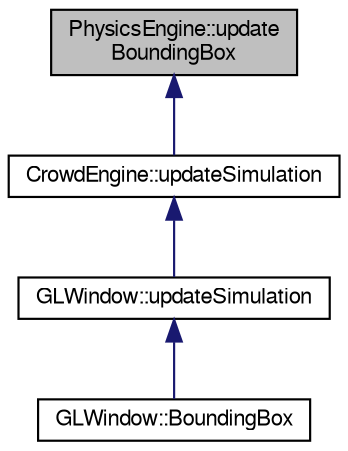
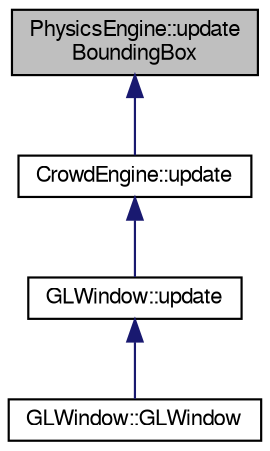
  digraph {
    rankdir=TB
    node [color=black fillcolor=white fontname=FreeSans fontsize=10 shape=record style=filled]
    edge [color=midnightblue dir=back fontname=FreeSans fontsize=10 labelfontname=FreeSans labelfontsize=10 style=solid]
    n1 [fillcolor=grey75 fontcolor=black height=0.2 label="PhysicsEngine::update\lBoundingBox" width=0.4]
-   n2 [height=0.2 label="CrowdEngine::updateSimulation" width=0.4]
-   n3 [height=0.2 label="GLWindow::updateSimulation" width=0.4]
-   n4 [height=0.2 label="GLWindow::BoundingBox" width=0.4]
+   n2 [height=0.2 label="CrowdEngine::update" width=0.4]
+   n3 [height=0.2 label="GLWindow::update" width=0.4]
+   n4 [height=0.2 label="GLWindow::GLWindow" width=0.4]
    n1 -> n2
    n2 -> n3
    n3 -> n4
  }
